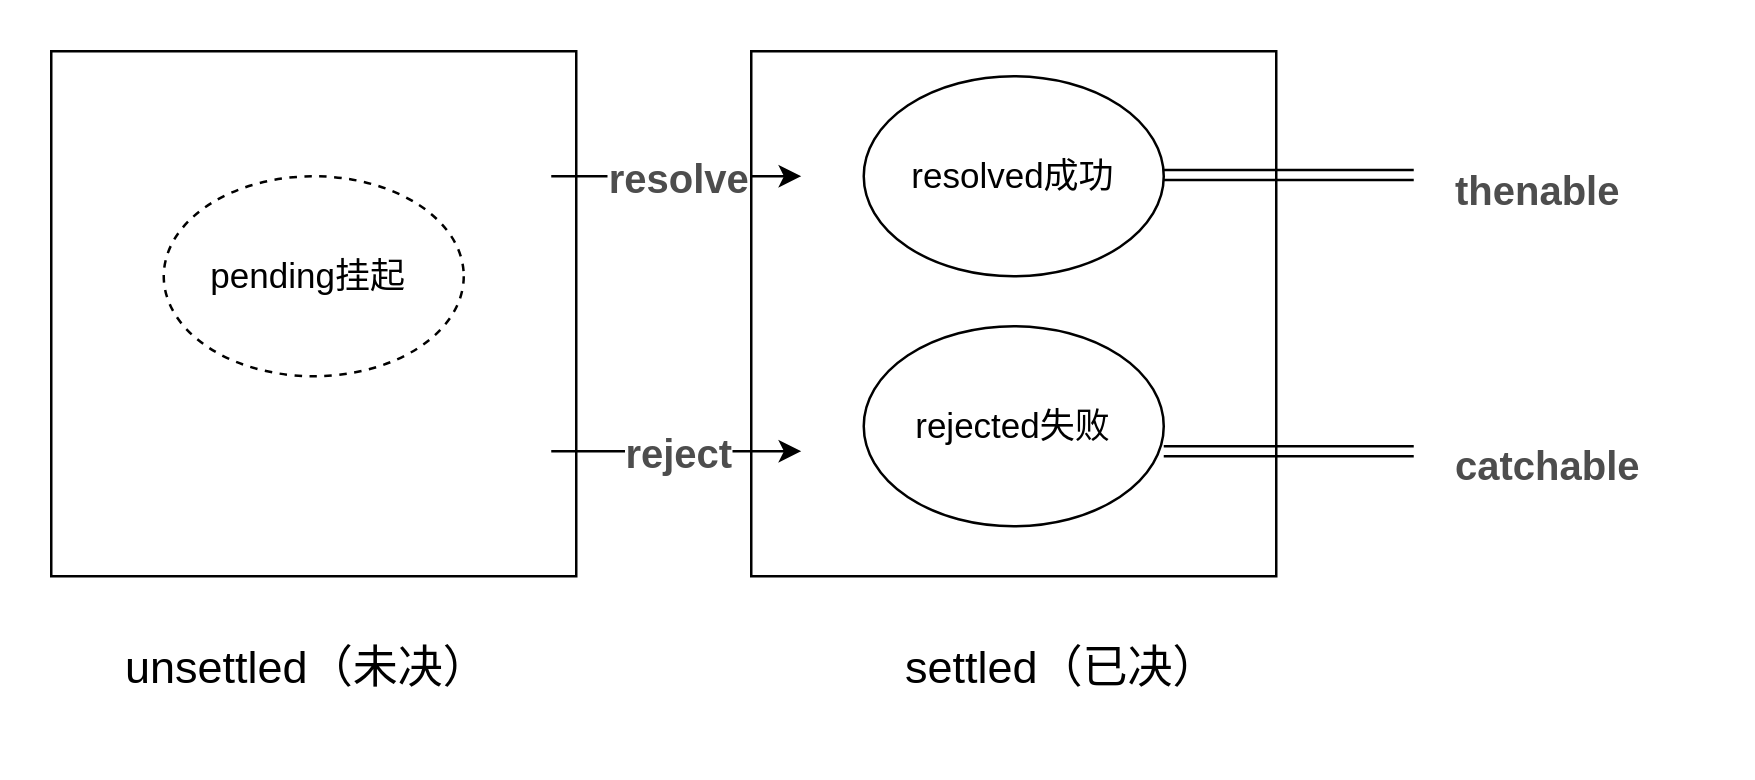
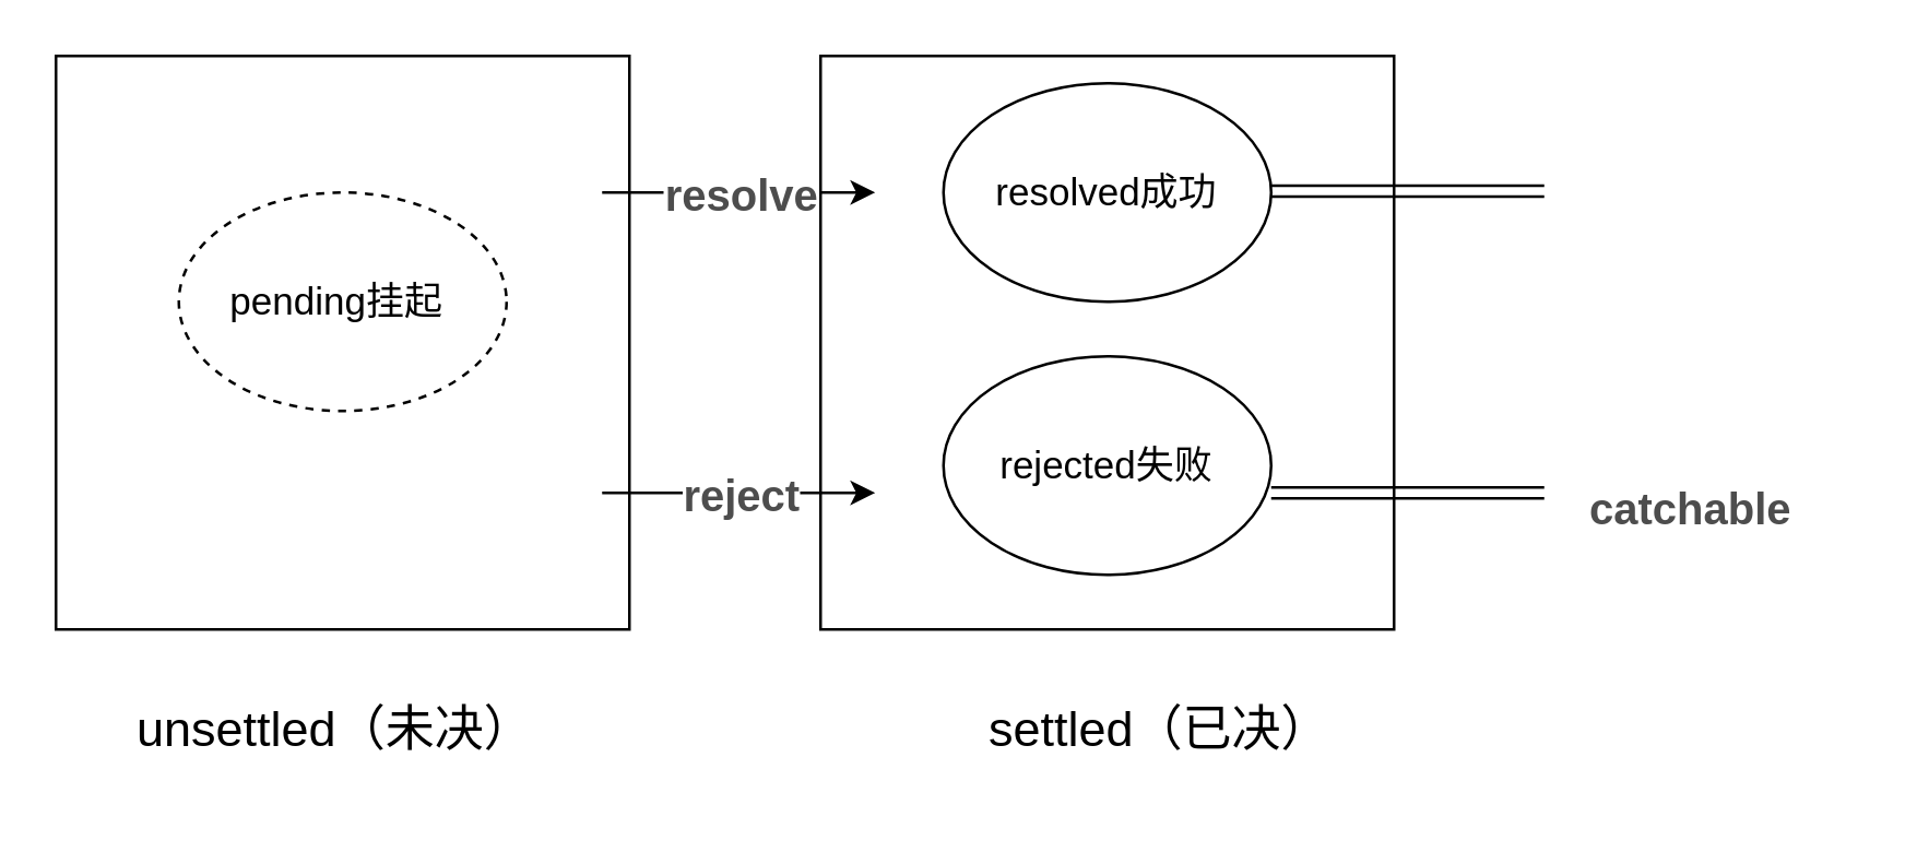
  <mxCell id="0" />
  <mxCell id="1" parent="0" />
  <mxCell id="2" value="" style="whiteSpace=wrap;html=1;aspect=fixed;rotation=-90;fontSize=14;" parent="1" vertex="1"><mxGeometry x="20" y="20" width="210" height="210" as="geometry" /></mxCell>
  <mxCell id="3" value="" style="whiteSpace=wrap;html=1;aspect=fixed;fontSize=14;" parent="1" vertex="1"><mxGeometry x="300" y="20" width="210" height="210" as="geometry" /></mxCell>
  <mxCell id="4" value="&lt;span style=&quot;font-size: 14px;&quot;&gt;pending挂起&amp;nbsp;&lt;/span&gt;" style="ellipse;whiteSpace=wrap;html=1;fontSize=14;dashed=1;" parent="1" vertex="1"><mxGeometry x="65" y="70" width="120" height="80" as="geometry" /></mxCell>
  <mxCell id="5" value="&lt;span style=&quot;font-size: 14px&quot;&gt;resolved成功&lt;/span&gt;" style="ellipse;whiteSpace=wrap;html=1;fontSize=14;" parent="1" vertex="1"><mxGeometry x="345" y="30" width="120" height="80" as="geometry" /></mxCell>
  <mxCell id="6" value="&lt;span style=&quot;font-size: 14px;&quot;&gt;rejected失败&lt;/span&gt;" style="ellipse;whiteSpace=wrap;html=1;fontSize=14;" parent="1" vertex="1"><mxGeometry x="345" y="130" width="120" height="80" as="geometry" /></mxCell>
  <mxCell id="7" value="&lt;div style=&quot;font-size: 18px;&quot;&gt;unsettled（未决）&lt;br style=&quot;font-size: 18px;&quot;&gt;&lt;/div&gt;" style="text;whiteSpace=wrap;html=1;font-size=18px;fontSize=18;" parent="1" vertex="1"><mxGeometry x="47.5" y="250" width="155" height="40" as="geometry" /></mxCell>
  <mxCell id="8" value="&lt;div style=&quot;font-size: 18px;&quot;&gt;settled（已决）&lt;br style=&quot;font-size: 18px;&quot;&gt;&lt;/div&gt;" style="text;whiteSpace=wrap;html=1;fontSize=18;" parent="1" vertex="1"><mxGeometry x="360" y="250" width="140" height="40" as="geometry" /></mxCell>
  <mxCell id="9" value="" style="endArrow=classic;html=1;rounded=0;edgeStyle=orthogonalEdgeStyle;fontSize=14;" parent="1" edge="1"><mxGeometry relative="1" as="geometry"><mxPoint x="220" y="70" as="sourcePoint" /><mxPoint x="320" y="70" as="targetPoint" /></mxGeometry></mxCell>
  <mxCell id="10" value="&lt;span style=&quot;box-sizing: border-box ; outline: 0px ; font-weight: 700 ; overflow-wrap: break-word ; color: rgb(77 , 77 , 77) ; font-family: , &amp;#34;sf ui text&amp;#34; , &amp;#34;arial&amp;#34; , &amp;#34;pingfang sc&amp;#34; , &amp;#34;hiragino sans gb&amp;#34; , &amp;#34;microsoft yahei&amp;#34; , &amp;#34;wenquanyi micro hei&amp;#34; , sans-serif ; font-size: 16px&quot;&gt;resolve&lt;/span&gt;" style="edgeLabel;resizable=0;html=1;align=center;verticalAlign=middle;" parent="9" connectable="0" vertex="1"><mxGeometry relative="1" as="geometry" /></mxCell>
  <mxCell id="11" value="" style="endArrow=classic;html=1;rounded=0;edgeStyle=orthogonalEdgeStyle;fontSize=14;" parent="1" edge="1"><mxGeometry relative="1" as="geometry"><mxPoint x="220" y="180" as="sourcePoint" /><mxPoint x="320" y="180" as="targetPoint" /></mxGeometry></mxCell>
  <mxCell id="12" value="&lt;span style=&quot;box-sizing: border-box ; outline: 0px ; font-weight: 700 ; overflow-wrap: break-word ; color: rgb(77 , 77 , 77) ; font-family: , &amp;#34;sf ui text&amp;#34; , &amp;#34;arial&amp;#34; , &amp;#34;pingfang sc&amp;#34; , &amp;#34;hiragino sans gb&amp;#34; , &amp;#34;microsoft yahei&amp;#34; , &amp;#34;wenquanyi micro hei&amp;#34; , sans-serif ; font-size: 16px&quot;&gt;reject&lt;/span&gt;" style="edgeLabel;resizable=0;html=1;align=center;verticalAlign=middle;" parent="11" connectable="0" vertex="1"><mxGeometry relative="1" as="geometry" /></mxCell>
  <mxCell id="13" value="" style="shape=link;html=1;rounded=0;edgeStyle=orthogonalEdgeStyle;fontSize=14;" parent="1" edge="1"><mxGeometry width="100" relative="1" as="geometry"><mxPoint x="465" y="69.5" as="sourcePoint" /><mxPoint x="565" y="69.5" as="targetPoint" /></mxGeometry></mxCell>
  <mxCell id="14" value="" style="shape=link;html=1;rounded=0;edgeStyle=orthogonalEdgeStyle;fontSize=14;" parent="1" edge="1"><mxGeometry width="100" relative="1" as="geometry"><mxPoint x="465" y="180" as="sourcePoint" /><mxPoint x="565" y="180" as="targetPoint" /></mxGeometry></mxCell>
- <mxCell id="15" value="&lt;meta charset=&quot;utf-8&quot;&gt;&lt;strong style=&quot;box-sizing: border-box; outline: 0px; font-weight: 700; overflow-wrap: break-word; color: rgb(77, 77, 77); font-size: 16px; font-style: normal; letter-spacing: normal; text-indent: 0px; text-transform: none; word-spacing: 0px; background-color: rgb(255, 255, 255);&quot;&gt;thenable&lt;/strong&gt;" style="text;whiteSpace=wrap;html=1;fontSize=14;" parent="1" vertex="1"><mxGeometry x="580" y="60" width="90" height="30" as="geometry" /></mxCell>
  <mxCell id="16" value="&lt;meta charset=&quot;utf-8&quot;&gt;&lt;strong style=&quot;box-sizing: border-box; outline: 0px; font-weight: 700; overflow-wrap: break-word; color: rgb(77, 77, 77); font-size: 16px; font-style: normal; letter-spacing: normal; text-indent: 0px; text-transform: none; word-spacing: 0px; background-color: rgb(255, 255, 255);&quot;&gt;catchable&lt;/strong&gt;" style="text;whiteSpace=wrap;html=1;fontSize=14;" parent="1" vertex="1"><mxGeometry x="580" y="170" width="100" height="30" as="geometry" /></mxCell>
